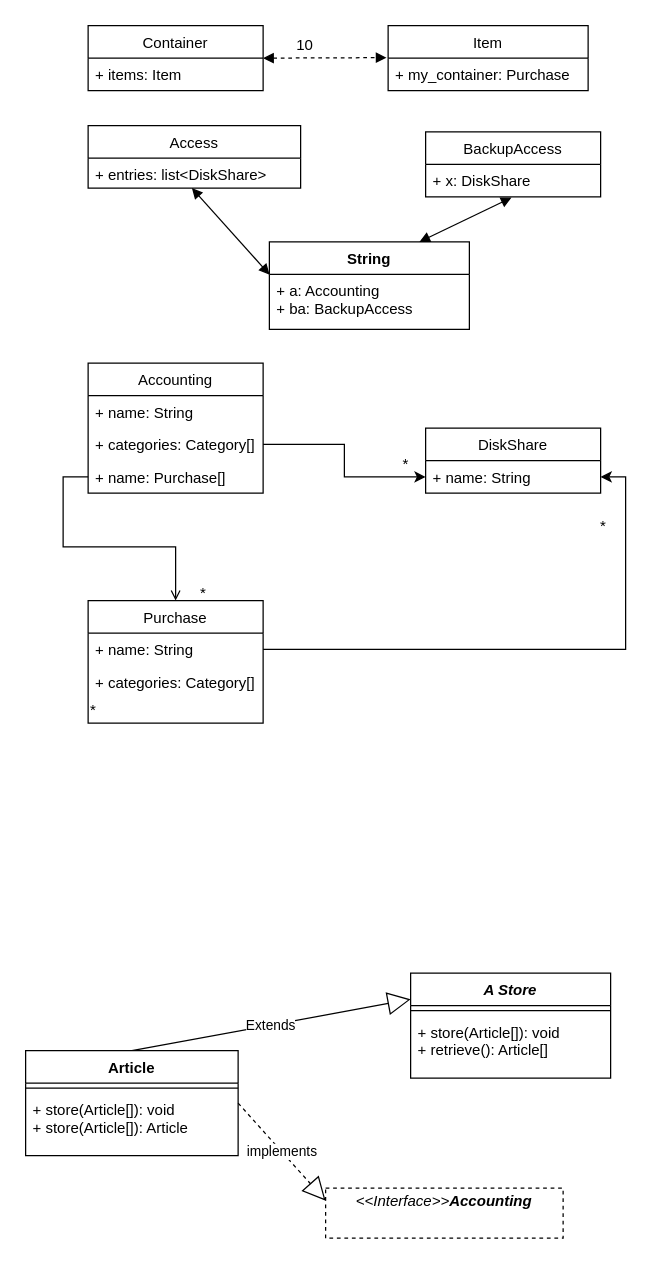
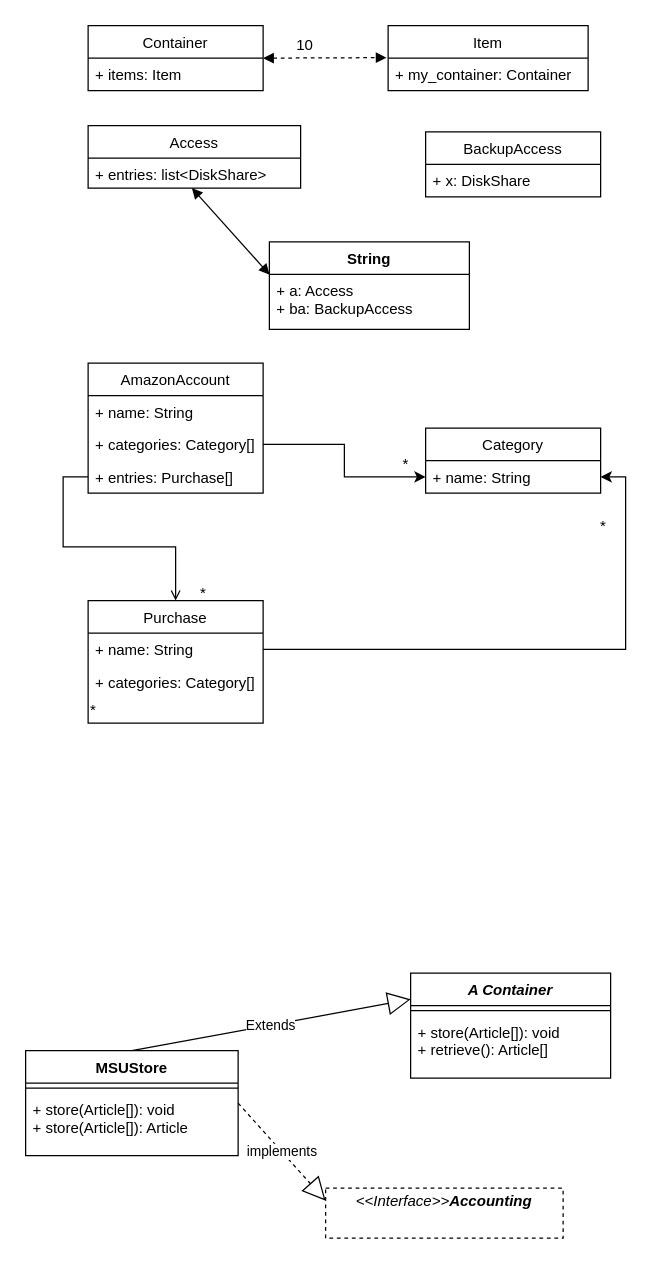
  <mxCell id="0" />
  <mxCell id="1" parent="0" />
  <mxCell id="2" value="Container" style="swimlane;fontStyle=0;childLayout=stackLayout;horizontal=1;startSize=26;fillColor=none;horizontalStack=0;resizeParent=1;resizeParentMax=0;resizeLast=0;collapsible=1;marginBottom=0;" parent="1" vertex="1"><mxGeometry x="70" y="20" width="140" height="52" as="geometry" /></mxCell>
  <mxCell id="3" value="+ items: Item" style="text;strokeColor=none;fillColor=none;align=left;verticalAlign=top;spacingLeft=4;spacingRight=4;overflow=hidden;rotatable=0;points=[[0,0.5],[1,0.5]];portConstraint=eastwest;" parent="2" vertex="1"><mxGeometry y="26" width="140" height="26" as="geometry" /></mxCell>
  <mxCell id="4" value="Item" style="swimlane;fontStyle=0;childLayout=stackLayout;horizontal=1;startSize=26;fillColor=none;horizontalStack=0;resizeParent=1;resizeParentMax=0;resizeLast=0;collapsible=1;marginBottom=0;" parent="1" vertex="1"><mxGeometry x="310" y="20" width="160" height="52" as="geometry" /></mxCell>
- <mxCell id="5" value="+ my_container: Purchase" style="text;strokeColor=none;fillColor=none;align=left;verticalAlign=top;spacingLeft=4;spacingRight=4;overflow=hidden;rotatable=0;points=[[0,0.5],[1,0.5]];portConstraint=eastwest;" parent="4" vertex="1"><mxGeometry y="26" width="160" height="26" as="geometry" /></mxCell>
+ <mxCell id="5" value="+ my_container: Container" style="text;strokeColor=none;fillColor=none;align=left;verticalAlign=top;spacingLeft=4;spacingRight=4;overflow=hidden;rotatable=0;points=[[0,0.5],[1,0.5]];portConstraint=eastwest;" parent="4" vertex="1"><mxGeometry y="26" width="160" height="26" as="geometry" /></mxCell>
  <mxCell id="6" value="" style="endArrow=block;startArrow=block;endFill=1;startFill=1;html=1;exitX=1;exitY=0.5;exitDx=0;exitDy=0;entryX=-0.008;entryY=-0.015;entryDx=0;entryDy=0;entryPerimeter=0;dashed=1;" parent="1" source="2" target="5" edge="1"><mxGeometry width="160" relative="1" as="geometry"><mxPoint x="160" y="120" as="sourcePoint" /><mxPoint x="320" y="120" as="targetPoint" /></mxGeometry></mxCell>
  <mxCell id="7" value="10" style="text;html=1;resizable=0;points=[];autosize=1;align=left;verticalAlign=top;spacingTop=-4;" parent="1" vertex="1"><mxGeometry x="235" y="26" width="30" height="20" as="geometry" /></mxCell>
  <mxCell id="8" value="Access" style="swimlane;fontStyle=0;childLayout=stackLayout;horizontal=1;startSize=26;fillColor=none;horizontalStack=0;resizeParent=1;resizeParentMax=0;resizeLast=0;collapsible=1;marginBottom=0;" parent="1" vertex="1"><mxGeometry x="70" y="100" width="170" height="50" as="geometry" /></mxCell>
  <mxCell id="9" value="+ entries: list&lt;DiskShare&gt;" style="text;strokeColor=none;fillColor=none;align=left;verticalAlign=top;spacingLeft=4;spacingRight=4;overflow=hidden;rotatable=0;points=[[0,0.5],[1,0.5]];portConstraint=eastwest;" parent="8" vertex="1"><mxGeometry y="26" width="170" height="24" as="geometry" /></mxCell>
  <mxCell id="10" value="BackupAccess" style="swimlane;fontStyle=0;childLayout=stackLayout;horizontal=1;startSize=26;fillColor=none;horizontalStack=0;resizeParent=1;resizeParentMax=0;resizeLast=0;collapsible=1;marginBottom=0;" parent="1" vertex="1"><mxGeometry x="340" y="105" width="140" height="52" as="geometry" /></mxCell>
  <mxCell id="11" value="+ x: DiskShare" style="text;strokeColor=none;fillColor=none;align=left;verticalAlign=top;spacingLeft=4;spacingRight=4;overflow=hidden;rotatable=0;points=[[0,0.5],[1,0.5]];portConstraint=eastwest;" parent="10" vertex="1"><mxGeometry y="26" width="140" height="26" as="geometry" /></mxCell>
  <mxCell id="12" value="String" style="swimlane;fontStyle=1;align=center;verticalAlign=top;childLayout=stackLayout;horizontal=1;startSize=26;horizontalStack=0;resizeParent=1;resizeParentMax=0;resizeLast=0;collapsible=1;marginBottom=0;" parent="1" vertex="1"><mxGeometry x="215" y="193" width="160" height="70" as="geometry" /></mxCell>
- <mxCell id="13" value="+ a: Accounting&#10;+ ba: BackupAccess&#10;" style="text;strokeColor=none;fillColor=none;align=left;verticalAlign=top;spacingLeft=4;spacingRight=4;overflow=hidden;rotatable=0;points=[[0,0.5],[1,0.5]];portConstraint=eastwest;" parent="12" vertex="1"><mxGeometry y="26" width="160" height="44" as="geometry" /></mxCell>
- <mxCell id="14" value="" style="endArrow=block;startArrow=block;endFill=1;startFill=1;html=1;entryX=0.491;entryY=1.023;entryDx=0;entryDy=0;entryPerimeter=0;exitX=0.75;exitY=0;exitDx=0;exitDy=0;" parent="1" source="12" target="11" edge="1"><mxGeometry width="160" relative="1" as="geometry"><mxPoint x="260" y="174.5" as="sourcePoint" /><mxPoint x="420" y="174.5" as="targetPoint" /></mxGeometry></mxCell>
+ <mxCell id="13" value="+ a: Access&#10;+ ba: BackupAccess&#10;" style="text;strokeColor=none;fillColor=none;align=left;verticalAlign=top;spacingLeft=4;spacingRight=4;overflow=hidden;rotatable=0;points=[[0,0.5],[1,0.5]];portConstraint=eastwest;" parent="12" vertex="1"><mxGeometry y="26" width="160" height="44" as="geometry" /></mxCell>
  <mxCell id="15" value="" style="endArrow=block;startArrow=block;endFill=1;startFill=1;html=1;entryX=0.001;entryY=0.005;entryDx=0;entryDy=0;entryPerimeter=0;" parent="1" target="13" edge="1"><mxGeometry width="160" relative="1" as="geometry"><mxPoint x="153" y="150" as="sourcePoint" /><mxPoint x="230" y="290" as="targetPoint" /></mxGeometry></mxCell>
- <mxCell id="16" value="Accounting" style="swimlane;fontStyle=0;childLayout=stackLayout;horizontal=1;startSize=26;fillColor=none;horizontalStack=0;resizeParent=1;resizeParentMax=0;resizeLast=0;collapsible=1;marginBottom=0;" parent="1" vertex="1"><mxGeometry x="70" y="290" width="140" height="104" as="geometry" /></mxCell>
+ <mxCell id="16" value="AmazonAccount" style="swimlane;fontStyle=0;childLayout=stackLayout;horizontal=1;startSize=26;fillColor=none;horizontalStack=0;resizeParent=1;resizeParentMax=0;resizeLast=0;collapsible=1;marginBottom=0;" parent="1" vertex="1"><mxGeometry x="70" y="290" width="140" height="104" as="geometry" /></mxCell>
  <mxCell id="17" value="+ name: String" style="text;strokeColor=none;fillColor=none;align=left;verticalAlign=top;spacingLeft=4;spacingRight=4;overflow=hidden;rotatable=0;points=[[0,0.5],[1,0.5]];portConstraint=eastwest;" parent="16" vertex="1"><mxGeometry y="26" width="140" height="26" as="geometry" /></mxCell>
  <mxCell id="18" value="+ categories: Category[]" style="text;strokeColor=none;fillColor=none;align=left;verticalAlign=top;spacingLeft=4;spacingRight=4;overflow=hidden;rotatable=0;points=[[0,0.5],[1,0.5]];portConstraint=eastwest;" parent="16" vertex="1"><mxGeometry y="52" width="140" height="26" as="geometry" /></mxCell>
- <mxCell id="19" value="+ name: Purchase[]" style="text;strokeColor=none;fillColor=none;align=left;verticalAlign=top;spacingLeft=4;spacingRight=4;overflow=hidden;rotatable=0;points=[[0,0.5],[1,0.5]];portConstraint=eastwest;" parent="16" vertex="1"><mxGeometry y="78" width="140" height="26" as="geometry" /></mxCell>
+ <mxCell id="19" value="+ entries: Purchase[]" style="text;strokeColor=none;fillColor=none;align=left;verticalAlign=top;spacingLeft=4;spacingRight=4;overflow=hidden;rotatable=0;points=[[0,0.5],[1,0.5]];portConstraint=eastwest;" parent="16" vertex="1"><mxGeometry y="78" width="140" height="26" as="geometry" /></mxCell>
  <mxCell id="20" value="Purchase" style="swimlane;fontStyle=0;childLayout=stackLayout;horizontal=1;startSize=26;fillColor=none;horizontalStack=0;resizeParent=1;resizeParentMax=0;resizeLast=0;collapsible=1;marginBottom=0;" parent="1" vertex="1"><mxGeometry x="70" y="480" width="140" height="98" as="geometry" /></mxCell>
  <mxCell id="21" value="+ name: String" style="text;strokeColor=none;fillColor=none;align=left;verticalAlign=top;spacingLeft=4;spacingRight=4;overflow=hidden;rotatable=0;points=[[0,0.5],[1,0.5]];portConstraint=eastwest;" parent="20" vertex="1"><mxGeometry y="26" width="140" height="26" as="geometry" /></mxCell>
  <mxCell id="22" value="+ categories: Category[]" style="text;strokeColor=none;fillColor=none;align=left;verticalAlign=top;spacingLeft=4;spacingRight=4;overflow=hidden;rotatable=0;points=[[0,0.5],[1,0.5]];portConstraint=eastwest;" parent="20" vertex="1"><mxGeometry y="52" width="140" height="26" as="geometry" /></mxCell>
  <mxCell id="23" value="*" style="text;html=1;resizable=0;points=[];autosize=1;align=left;verticalAlign=top;spacingTop=-4;" parent="20" vertex="1"><mxGeometry y="78" width="140" height="20" as="geometry" /></mxCell>
- <mxCell id="24" value="DiskShare" style="swimlane;fontStyle=0;childLayout=stackLayout;horizontal=1;startSize=26;fillColor=none;horizontalStack=0;resizeParent=1;resizeParentMax=0;resizeLast=0;collapsible=1;marginBottom=0;" parent="1" vertex="1"><mxGeometry x="340" y="342" width="140" height="52" as="geometry" /></mxCell>
+ <mxCell id="24" value="Category" style="swimlane;fontStyle=0;childLayout=stackLayout;horizontal=1;startSize=26;fillColor=none;horizontalStack=0;resizeParent=1;resizeParentMax=0;resizeLast=0;collapsible=1;marginBottom=0;" parent="1" vertex="1"><mxGeometry x="340" y="342" width="140" height="52" as="geometry" /></mxCell>
  <mxCell id="25" value="+ name: String" style="text;strokeColor=none;fillColor=none;align=left;verticalAlign=top;spacingLeft=4;spacingRight=4;overflow=hidden;rotatable=0;points=[[0,0.5],[1,0.5]];portConstraint=eastwest;" parent="24" vertex="1"><mxGeometry y="26" width="140" height="26" as="geometry" /></mxCell>
  <mxCell id="26" style="edgeStyle=orthogonalEdgeStyle;rounded=0;orthogonalLoop=1;jettySize=auto;html=1;entryX=0.5;entryY=0;entryDx=0;entryDy=0;endArrow=open;" parent="1" source="19" target="20" edge="1"><mxGeometry relative="1" as="geometry" /></mxCell>
  <mxCell id="27" style="edgeStyle=orthogonalEdgeStyle;rounded=0;orthogonalLoop=1;jettySize=auto;html=1;entryX=0;entryY=0.5;entryDx=0;entryDy=0;" parent="1" source="18" target="25" edge="1"><mxGeometry relative="1" as="geometry" /></mxCell>
  <mxCell id="28" style="edgeStyle=orthogonalEdgeStyle;rounded=0;orthogonalLoop=1;jettySize=auto;html=1;exitX=1;exitY=0.5;exitDx=0;exitDy=0;entryX=1;entryY=0.5;entryDx=0;entryDy=0;" parent="1" source="21" target="25" edge="1"><mxGeometry relative="1" as="geometry" /></mxCell>
  <mxCell id="29" value="*" style="text;html=1;resizable=0;points=[];autosize=1;align=left;verticalAlign=top;spacingTop=-4;" parent="1" vertex="1"><mxGeometry x="320" y="361" width="20" height="20" as="geometry" /></mxCell>
  <mxCell id="30" value="*" style="text;html=1;resizable=0;points=[];autosize=1;align=left;verticalAlign=top;spacingTop=-4;" parent="1" vertex="1"><mxGeometry x="158" y="464" width="20" height="20" as="geometry" /></mxCell>
  <mxCell id="31" value="*" style="text;html=1;resizable=0;points=[];autosize=1;align=left;verticalAlign=top;spacingTop=-4;perimeterSpacing=6;" parent="1" vertex="1"><mxGeometry x="478" y="411" width="20" height="20" as="geometry" /></mxCell>
  <mxCell id="32" value="&lt;p style=&quot;margin: 0px ; margin-top: 4px ; text-align: center&quot;&gt;&lt;i&gt;&amp;lt;&amp;lt;Interface&amp;gt;&amp;gt;&lt;b&gt;Accounting&lt;/b&gt;&lt;/i&gt;&lt;br&gt;&lt;/p&gt;&lt;p style=&quot;margin: 0px ; margin-left: 4px&quot;&gt;&lt;br&gt;&lt;/p&gt;" style="verticalAlign=top;align=left;overflow=fill;fontSize=12;fontFamily=Helvetica;html=1;dashed=1;" parent="1" vertex="1"><mxGeometry x="260" y="950" width="190" height="40" as="geometry" /></mxCell>
  <mxCell id="33" value="Extends" style="endArrow=block;endSize=16;endFill=0;html=1;exitX=0.5;exitY=0;exitDx=0;exitDy=0;entryX=0;entryY=0.25;entryDx=0;entryDy=0;" parent="1" source="34" target="37" edge="1"><mxGeometry width="160" relative="1" as="geometry"><mxPoint x="103" y="808.5" as="sourcePoint" /><mxPoint x="263" y="808.5" as="targetPoint" /></mxGeometry></mxCell>
- <mxCell id="34" value="Article" style="swimlane;fontStyle=1;align=center;verticalAlign=top;childLayout=stackLayout;horizontal=1;startSize=26;horizontalStack=0;resizeParent=1;resizeParentMax=0;resizeLast=0;collapsible=1;marginBottom=0;" parent="1" vertex="1"><mxGeometry x="20" y="840" width="170" height="84" as="geometry" /></mxCell>
+ <mxCell id="34" value="MSUStore" style="swimlane;fontStyle=1;align=center;verticalAlign=top;childLayout=stackLayout;horizontal=1;startSize=26;horizontalStack=0;resizeParent=1;resizeParentMax=0;resizeLast=0;collapsible=1;marginBottom=0;" parent="1" vertex="1"><mxGeometry x="20" y="840" width="170" height="84" as="geometry" /></mxCell>
  <mxCell id="35" value="" style="line;strokeWidth=1;fillColor=none;align=left;verticalAlign=middle;spacingTop=-1;spacingLeft=3;spacingRight=3;rotatable=0;labelPosition=right;points=[];portConstraint=eastwest;" parent="34" vertex="1"><mxGeometry y="26" width="170" height="8" as="geometry" /></mxCell>
  <mxCell id="36" value="+ store(Article[]): void&#10;+ store(Article[]): Article" style="text;strokeColor=none;fillColor=none;align=left;verticalAlign=top;spacingLeft=4;spacingRight=4;overflow=hidden;rotatable=0;points=[[0,0.5],[1,0.5]];portConstraint=eastwest;" parent="34" vertex="1"><mxGeometry y="34" width="170" height="50" as="geometry" /></mxCell>
- <mxCell id="37" value="A Store" style="swimlane;fontStyle=3;align=center;verticalAlign=top;childLayout=stackLayout;horizontal=1;startSize=26;horizontalStack=0;resizeParent=1;resizeParentMax=0;resizeLast=0;collapsible=1;marginBottom=0;" parent="1" vertex="1"><mxGeometry x="328" y="778" width="160" height="84" as="geometry" /></mxCell>
+ <mxCell id="37" value="A Container" style="swimlane;fontStyle=3;align=center;verticalAlign=top;childLayout=stackLayout;horizontal=1;startSize=26;horizontalStack=0;resizeParent=1;resizeParentMax=0;resizeLast=0;collapsible=1;marginBottom=0;" parent="1" vertex="1"><mxGeometry x="328" y="778" width="160" height="84" as="geometry" /></mxCell>
  <mxCell id="38" value="" style="line;strokeWidth=1;fillColor=none;align=left;verticalAlign=middle;spacingTop=-1;spacingLeft=3;spacingRight=3;rotatable=0;labelPosition=right;points=[];portConstraint=eastwest;" parent="37" vertex="1"><mxGeometry y="26" width="160" height="8" as="geometry" /></mxCell>
  <mxCell id="39" value="+ store(Article[]): void&#10;+ retrieve(): Article[]" style="text;strokeColor=none;fillColor=none;align=left;verticalAlign=top;spacingLeft=4;spacingRight=4;overflow=hidden;rotatable=0;points=[[0,0.5],[1,0.5]];portConstraint=eastwest;" parent="37" vertex="1"><mxGeometry y="34" width="160" height="50" as="geometry" /></mxCell>
  <mxCell id="40" value="implements" style="endArrow=block;endSize=16;endFill=0;html=1;exitX=1;exitY=0.5;exitDx=0;exitDy=0;entryX=0;entryY=0.25;entryDx=0;entryDy=0;dashed=1;" parent="1" source="34" target="32" edge="1"><mxGeometry width="160" relative="1" as="geometry"><mxPoint x="115" y="850" as="sourcePoint" /><mxPoint x="118.04" y="794.812" as="targetPoint" /></mxGeometry></mxCell>
